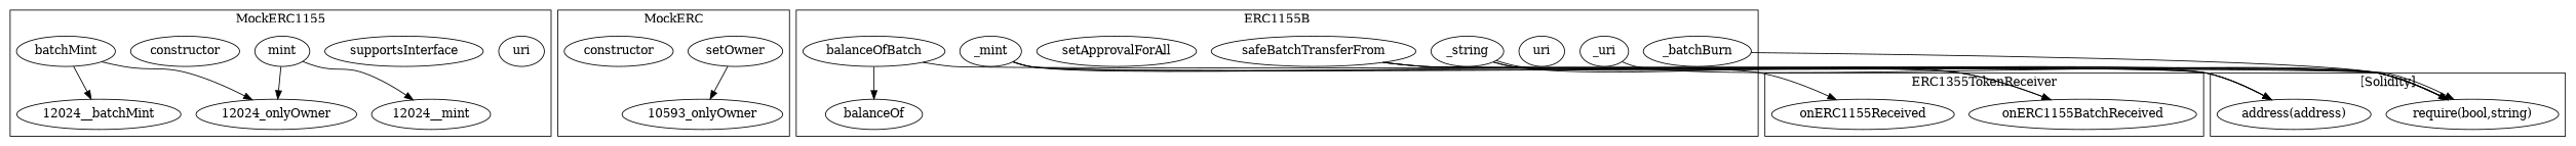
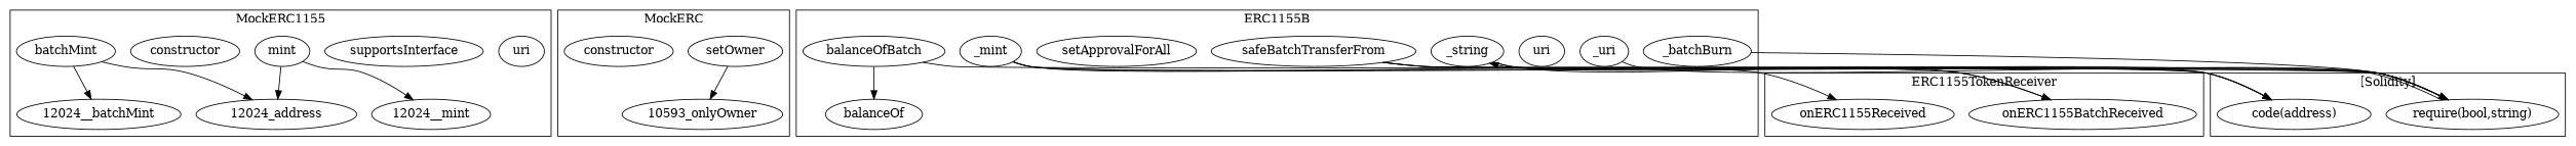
  strict digraph {
    n1 [label=uri]
    n2 [label=supportsInterface]
    n3 [label=mint]
    "12024__mint"
-   "12024_onlyOwner"
+   "12024_onlyOwner" [label="12024_address"]
    n6 [label=constructor]
    n7 [label=batchMint]
    "12024__batchMint"
    n9 [label=setOwner]
    "10593_onlyOwner"
    n11 [label=constructor]
    n12 [label=onERC1155BatchReceived]
    n13 [label=onERC1155Received]
    n14 [label=_mint]
    n15 [label=_string]
    n16 [label=uri]
    n17 [label=balanceOfBatch]
    n18 [label=balanceOf]
    n19 [label=_batchBurn]
    n20 [label=setApprovalForAll]
    n21 [label=safeBatchTransferFrom]
    n22 [label=_uri]
-   "code(address)" [label="address(address)"]
+   "code(address)"
    "require(bool,string)"
    subgraph cluster_1 {
      label=MockERC1155
      n1
      n2
      n3
      "12024__mint"
      "12024_onlyOwner"
      n6
      n7
      "12024__batchMint"
    }
    subgraph cluster_2 {
      label=MockERC
      n9
      "10593_onlyOwner"
      n11
    }
    subgraph cluster_3 {
-     label=ERC1355TokenReceiver
+     label=ERC1155TokenReceiver
      n12
      n13
    }
    subgraph cluster_4 {
      label=ERC1155B
      n14
      n15
      n16
      n17
      n18
      n19
      n20
      n21
      n22
    }
    subgraph cluster_5 {
      label="[Solidity]"
      "code(address)"
      "require(bool,string)"
    }
    n3 -> "12024__mint"
    n3 -> "12024_onlyOwner"
    n7 -> "12024_onlyOwner"
    n7 -> "12024__batchMint"
    n9 -> "10593_onlyOwner"
    n14 -> n13
    n14 -> "code(address)"
    n14 -> "require(bool,string)"
    n15 -> n12
    n15 -> "code(address)"
-   n15 -> "require(bool,string)"
+   "require(bool,string)" -> n15
    n17 -> n18
    n17 -> "require(bool,string)"
    n19 -> "require(bool,string)"
    n21 -> n12
    n21 -> "code(address)"
    n21 -> "require(bool,string)"
    n22 -> "require(bool,string)"
  }
